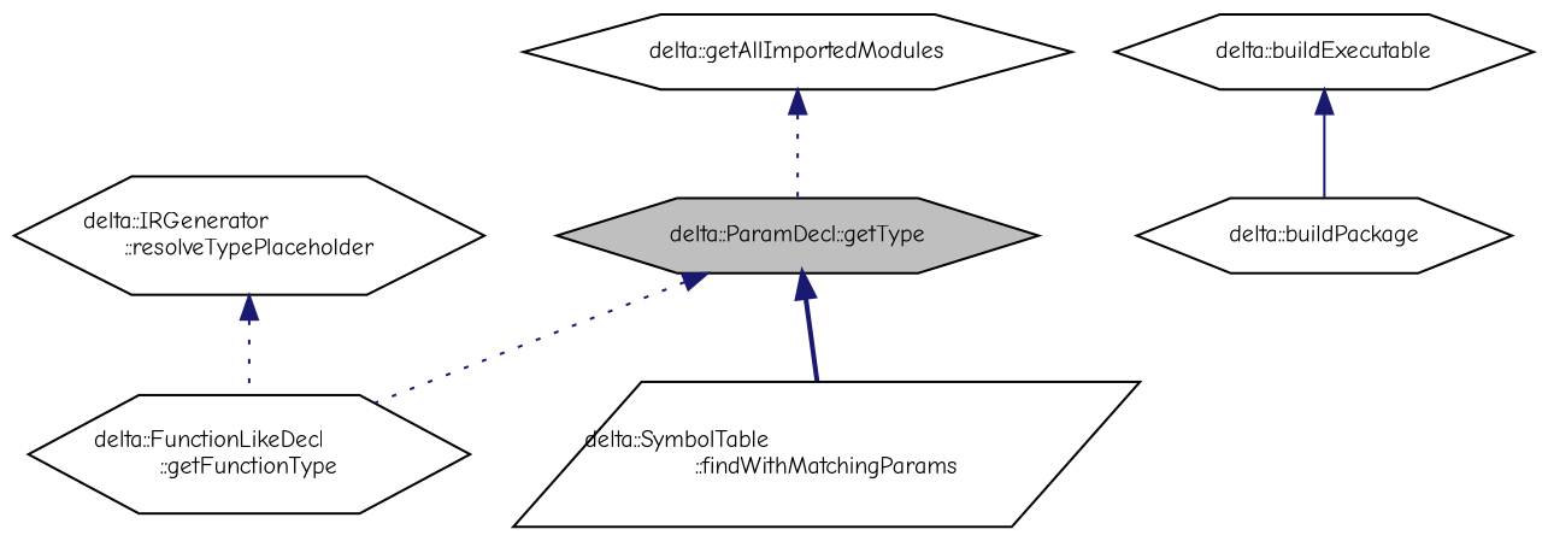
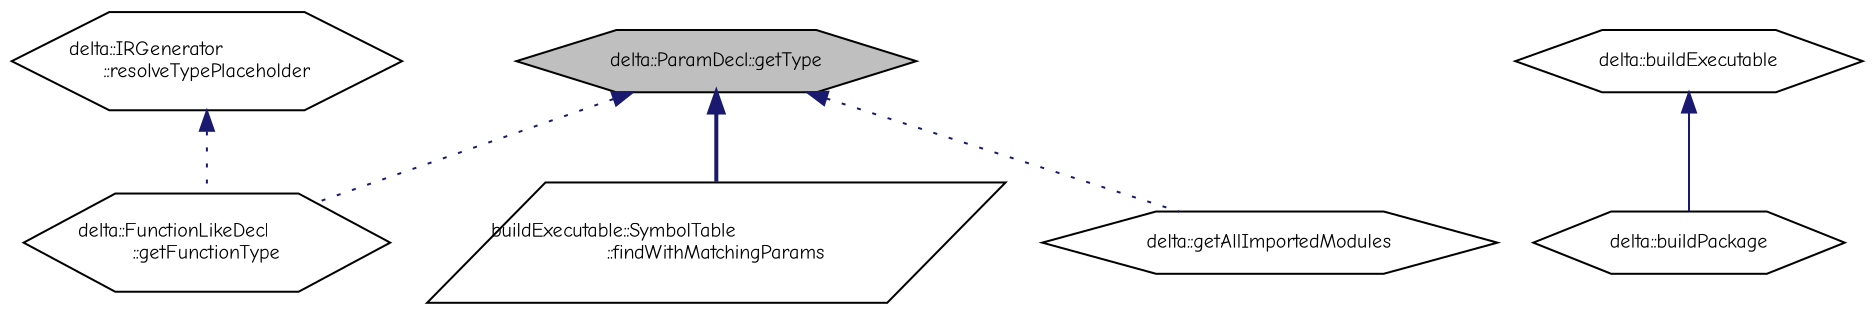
  digraph {
    fontname="Comic Neue"
    rankdir=TB
    node [color=black fillcolor=white fontname="Comic Neue" fontsize=10 shape=hexagon style=filled]
    edge [color=midnightblue dir=back fontname="Comic Neue" fontsize=10 labelfontname=Helvetica labelfontsize=10 style=dotted]
    n1 [fillcolor=grey75 fontcolor=black height=0.2 label="delta::ParamDecl::getType" width=0.4]
    n2 [height=0.2 label="delta::FunctionLikeDecl\l::getFunctionType" width=0.4]
-   n3 [height=0.2 label="delta::SymbolTable\l::findWithMatchingParams" shape=parallelogram width=0.4]
+   n3 [height=0.2 label="buildExecutable::SymbolTable\l::findWithMatchingParams" shape=parallelogram width=0.4]
    n4 [height=0.2 label="delta::getAllImportedModules" width=0.4]
    n5 [height=0.2 label="delta::IRGenerator\l::resolveTypePlaceholder" width=0.4]
    n6 [height=0.2 label="delta::buildExecutable" width=0.4]
    n7 [height=0.2 label="delta::buildPackage" width=0.4]
    n1 -> n2
    n1 -> n3 [style=bold]
-   n4 -> n1
+   n1 -> n4
    n5 -> n2
    n6 -> n7 [style=solid]
  }
